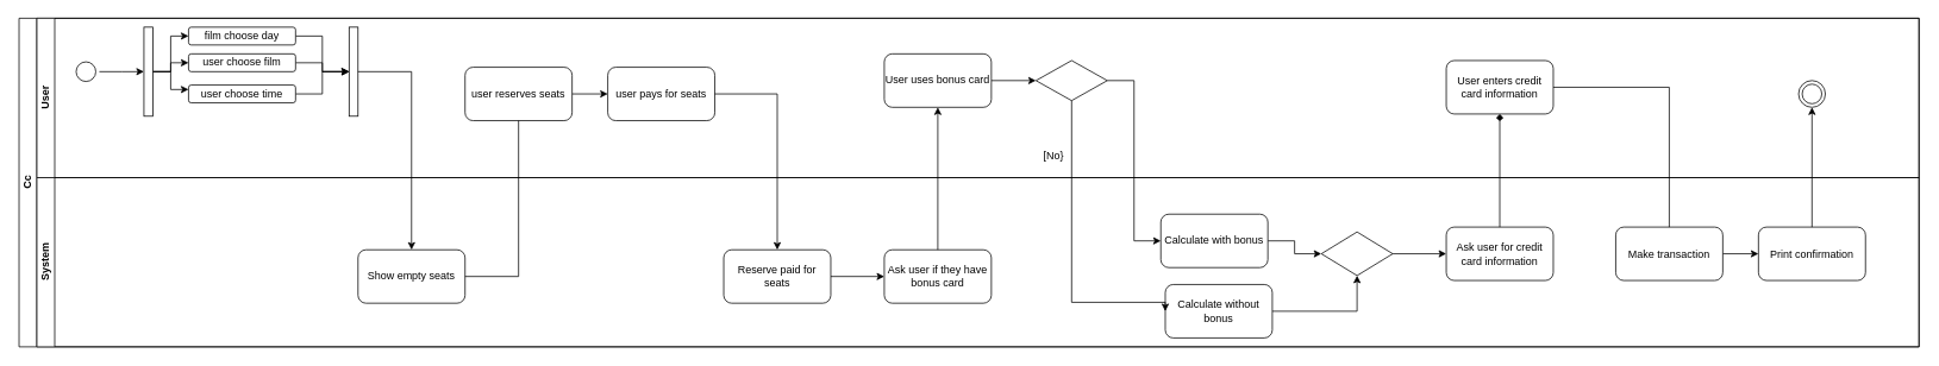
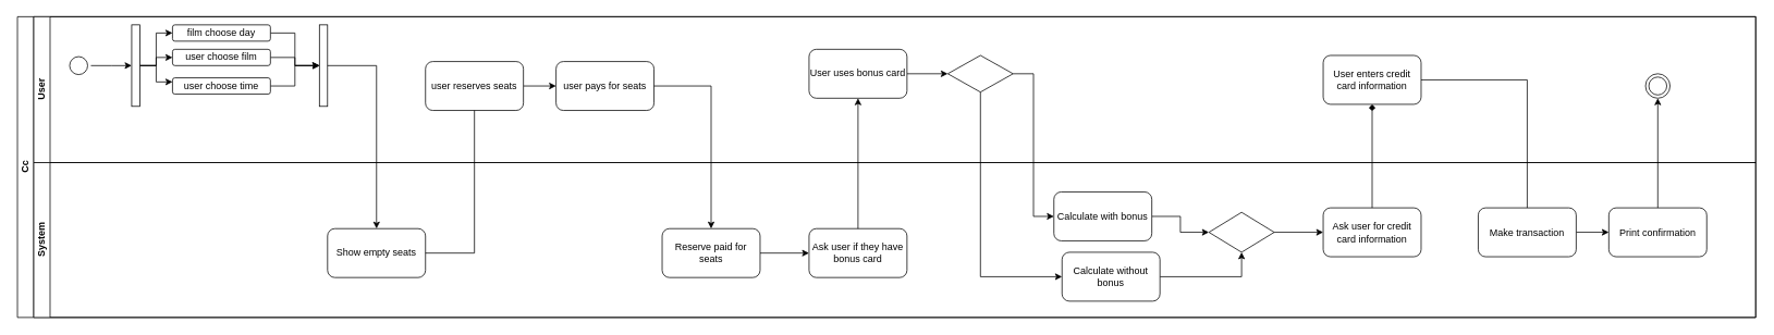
  <mxCell id="0" />
  <mxCell id="1" parent="0" />
  <mxCell id="2" value="Cc" style="swimlane;html=1;childLayout=stackLayout;resizeParent=1;resizeParentMax=0;horizontal=0;startSize=20;horizontalStack=0;" parent="1" vertex="1"><mxGeometry x="20" y="20" width="2130" height="369" as="geometry"><mxRectangle x="120" y="120" width="40" height="50" as="alternateBounds" /></mxGeometry></mxCell>
  <mxCell id="3" value="User" style="swimlane;html=1;startSize=20;horizontal=0;" parent="2" vertex="1"><mxGeometry x="20" width="2110" height="179" as="geometry"><mxRectangle x="20" width="430" height="30" as="alternateBounds" /></mxGeometry></mxCell>
  <mxCell id="4" style="edgeStyle=orthogonalEdgeStyle;rounded=0;orthogonalLoop=1;jettySize=auto;html=1;entryX=0;entryY=0.5;entryDx=0;entryDy=0;" parent="3" source="5" edge="1"><mxGeometry relative="1" as="geometry"><mxPoint x="120" y="60" as="targetPoint" /></mxGeometry></mxCell>
  <mxCell id="5" value="" style="ellipse;html=1;shape=startState;" parent="3" vertex="1"><mxGeometry x="40" y="45" width="30" height="30" as="geometry" /></mxCell>
  <mxCell id="6" style="edgeStyle=orthogonalEdgeStyle;rounded=0;orthogonalLoop=1;jettySize=auto;html=1;curved=0;entryX=0;entryY=0.5;entryDx=0;entryDy=0;" parent="3" source="9" target="11" edge="1"><mxGeometry relative="1" as="geometry" /></mxCell>
  <mxCell id="7" style="edgeStyle=orthogonalEdgeStyle;rounded=0;orthogonalLoop=1;jettySize=auto;html=1;curved=0;entryX=0;entryY=0.5;entryDx=0;entryDy=0;" parent="3" source="9" target="13" edge="1"><mxGeometry relative="1" as="geometry" /></mxCell>
  <mxCell id="8" style="edgeStyle=orthogonalEdgeStyle;rounded=0;orthogonalLoop=1;jettySize=auto;html=1;curved=0;entryX=0;entryY=0.25;entryDx=0;entryDy=0;" parent="3" source="9" target="15" edge="1"><mxGeometry relative="1" as="geometry" /></mxCell>
  <mxCell id="9" value="" style="html=1;points=[[0,0,0,0,5],[0,1,0,0,-5],[1,0,0,0,5],[1,1,0,0,-5]];perimeter=orthogonalPerimeter;outlineConnect=0;targetShapes=umlLifeline;portConstraint=eastwest;newEdgeStyle={&quot;curved&quot;:0,&quot;rounded&quot;:0};" parent="3" vertex="1"><mxGeometry x="120" y="10" width="10" height="100" as="geometry" /></mxCell>
  <mxCell id="10" style="edgeStyle=orthogonalEdgeStyle;rounded=0;orthogonalLoop=1;jettySize=auto;html=1;" parent="3" source="11" target="16" edge="1"><mxGeometry relative="1" as="geometry" /></mxCell>
  <mxCell id="11" value="film choose day" style="rounded=1;whiteSpace=wrap;html=1;" parent="3" vertex="1"><mxGeometry x="170" y="10" width="120" height="20" as="geometry" /></mxCell>
  <mxCell id="12" style="edgeStyle=orthogonalEdgeStyle;rounded=0;orthogonalLoop=1;jettySize=auto;html=1;" parent="3" source="13" target="16" edge="1"><mxGeometry relative="1" as="geometry" /></mxCell>
  <mxCell id="13" value="user choose film" style="rounded=1;whiteSpace=wrap;html=1;" parent="3" vertex="1"><mxGeometry x="170" y="40" width="120" height="20" as="geometry" /></mxCell>
  <mxCell id="14" style="edgeStyle=orthogonalEdgeStyle;rounded=0;orthogonalLoop=1;jettySize=auto;html=1;" parent="3" source="15" target="16" edge="1"><mxGeometry relative="1" as="geometry" /></mxCell>
  <mxCell id="15" value="user choose time" style="rounded=1;whiteSpace=wrap;html=1;" parent="3" vertex="1"><mxGeometry x="170" y="75" width="120" height="20" as="geometry" /></mxCell>
  <mxCell id="16" value="" style="html=1;points=[[0,0,0,0,5],[0,1,0,0,-5],[1,0,0,0,5],[1,1,0,0,-5]];perimeter=orthogonalPerimeter;outlineConnect=0;targetShapes=umlLifeline;portConstraint=eastwest;newEdgeStyle={&quot;curved&quot;:0,&quot;rounded&quot;:0};" parent="3" vertex="1"><mxGeometry x="350" y="10" width="10" height="100" as="geometry" /></mxCell>
  <mxCell id="17" style="edgeStyle=orthogonalEdgeStyle;rounded=0;orthogonalLoop=1;jettySize=auto;html=1;entryX=0;entryY=0.5;entryDx=0;entryDy=0;" parent="3" source="18" target="19" edge="1"><mxGeometry relative="1" as="geometry" /></mxCell>
  <mxCell id="18" value="user reserves seats" style="rounded=1;whiteSpace=wrap;html=1;" parent="3" vertex="1"><mxGeometry x="480" y="55" width="120" height="60" as="geometry" /></mxCell>
  <mxCell id="19" value="user pays for seats" style="rounded=1;whiteSpace=wrap;html=1;" parent="3" vertex="1"><mxGeometry x="640" y="55" width="120" height="60" as="geometry" /></mxCell>
  <mxCell id="20" style="edgeStyle=orthogonalEdgeStyle;rounded=0;orthogonalLoop=1;jettySize=auto;html=1;entryX=0;entryY=0.5;entryDx=0;entryDy=0;" parent="3" source="21" target="22" edge="1"><mxGeometry relative="1" as="geometry" /></mxCell>
  <mxCell id="21" value="User uses bonus card" style="rounded=1;whiteSpace=wrap;html=1;" parent="3" vertex="1"><mxGeometry x="950" y="40" width="120" height="60" as="geometry" /></mxCell>
  <mxCell id="22" value="" style="rhombus;whiteSpace=wrap;html=1;" parent="3" vertex="1"><mxGeometry x="1120" y="47.5" width="80" height="45" as="geometry" /></mxCell>
- <mxCell id="23" value="[No}" style="text;html=1;align=center;verticalAlign=middle;whiteSpace=wrap;rounded=0;" parent="3" vertex="1"><mxGeometry x="1110" y="140" width="60" height="30" as="geometry" /></mxCell>
  <mxCell id="24" value="User enters credit card information" style="rounded=1;whiteSpace=wrap;html=1;" parent="3" vertex="1"><mxGeometry x="1580" y="47.5" width="120" height="60" as="geometry" /></mxCell>
  <mxCell id="25" value="" style="ellipse;html=1;shape=endState;" parent="3" vertex="1"><mxGeometry x="1975" y="70" width="30" height="30" as="geometry" /></mxCell>
  <mxCell id="26" value="System" style="swimlane;html=1;startSize=20;horizontal=0;" parent="2" vertex="1"><mxGeometry x="20" y="179" width="2110" height="190" as="geometry" /></mxCell>
  <mxCell id="27" value="Show empty seats" style="rounded=1;whiteSpace=wrap;html=1;" parent="26" vertex="1"><mxGeometry x="360" y="81" width="120" height="60" as="geometry" /></mxCell>
  <mxCell id="28" style="edgeStyle=orthogonalEdgeStyle;rounded=0;orthogonalLoop=1;jettySize=auto;html=1;entryX=0;entryY=0.5;entryDx=0;entryDy=0;" parent="26" source="29" target="30" edge="1"><mxGeometry relative="1" as="geometry" /></mxCell>
  <mxCell id="29" value="Reserve paid for seats" style="rounded=1;whiteSpace=wrap;html=1;" parent="26" vertex="1"><mxGeometry x="770" y="81" width="120" height="60" as="geometry" /></mxCell>
  <mxCell id="30" value="Ask user if they have bonus card" style="rounded=1;whiteSpace=wrap;html=1;" parent="26" vertex="1"><mxGeometry x="950" y="81" width="120" height="60" as="geometry" /></mxCell>
  <mxCell id="31" style="edgeStyle=orthogonalEdgeStyle;rounded=0;orthogonalLoop=1;jettySize=auto;html=1;entryX=0.5;entryY=1;entryDx=0;entryDy=0;" parent="26" source="32" target="36" edge="1"><mxGeometry relative="1" as="geometry" /></mxCell>
- <mxCell id="32" value="Calculate without bonus" style="rounded=1;whiteSpace=wrap;html=1;" parent="26" vertex="1"><mxGeometry x="1265" y="120" width="120" height="60" as="geometry" /></mxCell>
+ <mxCell id="32" value="Calculate without bonus" style="rounded=1;whiteSpace=wrap;html=1;" parent="26" vertex="1"><mxGeometry x="1260" y="110" width="120" height="60" as="geometry" /></mxCell>
  <mxCell id="33" style="edgeStyle=orthogonalEdgeStyle;rounded=0;orthogonalLoop=1;jettySize=auto;html=1;entryX=0;entryY=0.5;entryDx=0;entryDy=0;" parent="26" source="34" target="36" edge="1"><mxGeometry relative="1" as="geometry" /></mxCell>
- <mxCell id="34" value="Calculate with bonus" style="rounded=1;whiteSpace=wrap;html=1;" parent="26" vertex="1"><mxGeometry x="1260" y="41" width="120" height="60" as="geometry" /></mxCell>
+ <mxCell id="34" value="Calculate with bonus" style="rounded=1;whiteSpace=wrap;html=1;" parent="26" vertex="1"><mxGeometry x="1250" y="36" width="120" height="60" as="geometry" /></mxCell>
  <mxCell id="35" style="edgeStyle=orthogonalEdgeStyle;rounded=0;orthogonalLoop=1;jettySize=auto;html=1;" parent="26" source="36" target="37" edge="1"><mxGeometry relative="1" as="geometry" /></mxCell>
  <mxCell id="36" value="" style="rhombus;whiteSpace=wrap;html=1;" parent="26" vertex="1"><mxGeometry x="1440" y="61" width="80" height="49" as="geometry" /></mxCell>
  <mxCell id="37" value="Ask user for credit card information" style="rounded=1;whiteSpace=wrap;html=1;" parent="26" vertex="1"><mxGeometry x="1580" y="55.5" width="120" height="60" as="geometry" /></mxCell>
  <mxCell id="38" style="edgeStyle=orthogonalEdgeStyle;rounded=0;orthogonalLoop=1;jettySize=auto;html=1;entryX=0;entryY=0.5;entryDx=0;entryDy=0;" parent="26" source="39" target="40" edge="1"><mxGeometry relative="1" as="geometry" /></mxCell>
  <mxCell id="39" value="Make transaction" style="rounded=1;whiteSpace=wrap;html=1;" parent="26" vertex="1"><mxGeometry x="1770" y="55.5" width="120" height="60" as="geometry" /></mxCell>
  <mxCell id="40" value="Print confirmation" style="rounded=1;whiteSpace=wrap;html=1;" parent="26" vertex="1"><mxGeometry x="1930" y="55.5" width="120" height="60" as="geometry" /></mxCell>
  <mxCell id="41" style="edgeStyle=orthogonalEdgeStyle;rounded=0;orthogonalLoop=1;jettySize=auto;html=1;curved=0;entryX=0.5;entryY=0;entryDx=0;entryDy=0;" parent="2" source="16" target="27" edge="1"><mxGeometry relative="1" as="geometry" /></mxCell>
  <mxCell id="42" style="edgeStyle=orthogonalEdgeStyle;rounded=0;orthogonalLoop=1;jettySize=auto;html=1;entryX=0.5;entryY=1;entryDx=0;entryDy=0;endArrow=none;" parent="2" source="27" target="18" edge="1"><mxGeometry relative="1" as="geometry"><Array as="points"><mxPoint x="560" y="290" /></Array></mxGeometry></mxCell>
  <mxCell id="43" style="edgeStyle=orthogonalEdgeStyle;rounded=0;orthogonalLoop=1;jettySize=auto;html=1;entryX=0.5;entryY=0;entryDx=0;entryDy=0;" parent="2" source="19" target="29" edge="1"><mxGeometry relative="1" as="geometry" /></mxCell>
  <mxCell id="44" style="edgeStyle=orthogonalEdgeStyle;rounded=0;orthogonalLoop=1;jettySize=auto;html=1;entryX=0.5;entryY=1;entryDx=0;entryDy=0;" parent="2" source="30" target="21" edge="1"><mxGeometry relative="1" as="geometry" /></mxCell>
  <mxCell id="45" style="edgeStyle=orthogonalEdgeStyle;rounded=0;orthogonalLoop=1;jettySize=auto;html=1;entryX=0;entryY=0.5;entryDx=0;entryDy=0;" parent="2" source="22" target="34" edge="1"><mxGeometry relative="1" as="geometry" /></mxCell>
  <mxCell id="46" style="edgeStyle=orthogonalEdgeStyle;rounded=0;orthogonalLoop=1;jettySize=auto;html=1;entryX=0;entryY=0.5;entryDx=0;entryDy=0;" parent="2" source="22" target="32" edge="1"><mxGeometry relative="1" as="geometry"><Array as="points"><mxPoint x="1180" y="319" /></Array></mxGeometry></mxCell>
  <mxCell id="47" style="edgeStyle=orthogonalEdgeStyle;rounded=0;orthogonalLoop=1;jettySize=auto;html=1;entryX=0.5;entryY=1;entryDx=0;entryDy=0;endArrow=diamond;" parent="2" source="37" target="24" edge="1"><mxGeometry relative="1" as="geometry" /></mxCell>
  <mxCell id="48" style="edgeStyle=orthogonalEdgeStyle;rounded=0;orthogonalLoop=1;jettySize=auto;html=1;entryX=0.5;entryY=0;entryDx=0;entryDy=0;endArrow=none;" parent="2" source="24" target="39" edge="1"><mxGeometry relative="1" as="geometry" /></mxCell>
  <mxCell id="49" style="edgeStyle=orthogonalEdgeStyle;rounded=0;orthogonalLoop=1;jettySize=auto;html=1;entryX=0.5;entryY=1;entryDx=0;entryDy=0;" parent="2" source="40" target="25" edge="1"><mxGeometry relative="1" as="geometry" /></mxCell>
